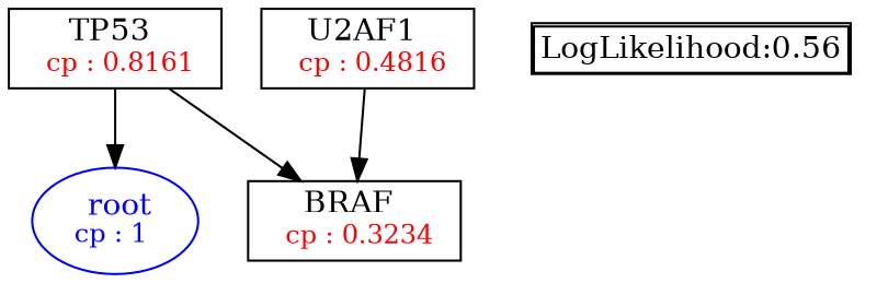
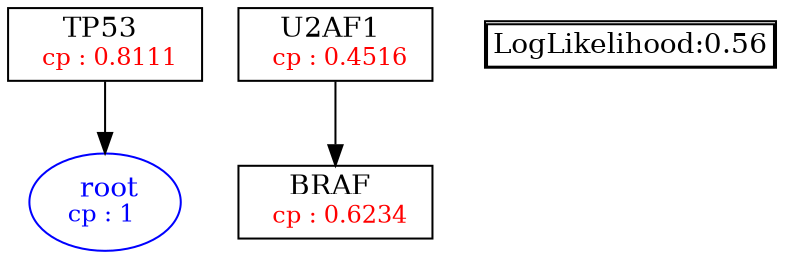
  digraph {
    fontsize=10
    node [shape=box]
    n1 [color=Blue label=<<font color='Blue'> root</font><br/><font color='Blue' POINT-SIZE='12'>cp : 1 </font>> shape=oval]
-   n2 [label=<TP53 <br/> <font color='Red' POINT-SIZE='12'> cp : 0.8161 </font>>]
-   n3 [label=<BRAF <br/> <font color='Red' POINT-SIZE='12'> cp : 0.3234 </font>>]
-   n4 [label=<U2AF1 <br/> <font color='Red' POINT-SIZE='12'> cp : 0.4816 </font>>]
+   n2 [label=<TP53 <br/> <font color='Red' POINT-SIZE='12'> cp : 0.8111 </font>>]
+   n3 [label=<BRAF <br/> <font color='Red' POINT-SIZE='12'> cp : 0.6234 </font>>]
+   n4 [label=<U2AF1 <br/> <font color='Red' POINT-SIZE='12'> cp : 0.4516 </font>>]
    n5 [label=<<TABLE BORDER="1" CELLBORDER="1" CELLSPACING="0" >     <TR><TD ALIGN="LEFT">LogLikelihood:0.56</TD></TR>     </TABLE>> shape=plaintext]
    n2 -> n1
-   n2 -> n3
    n4 -> n3
  }
